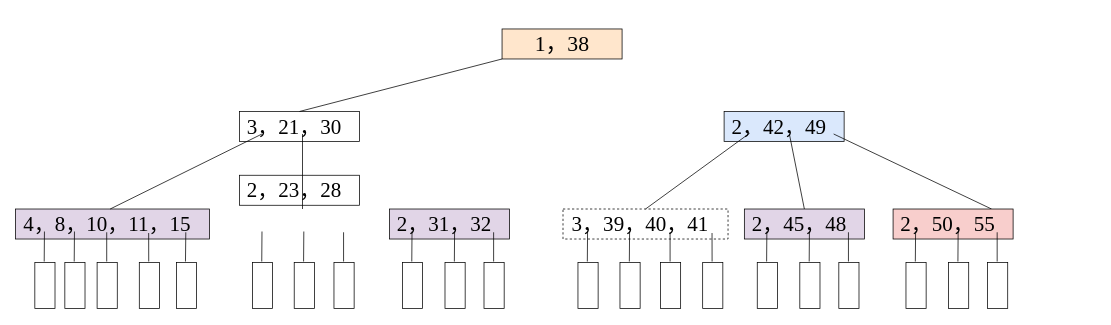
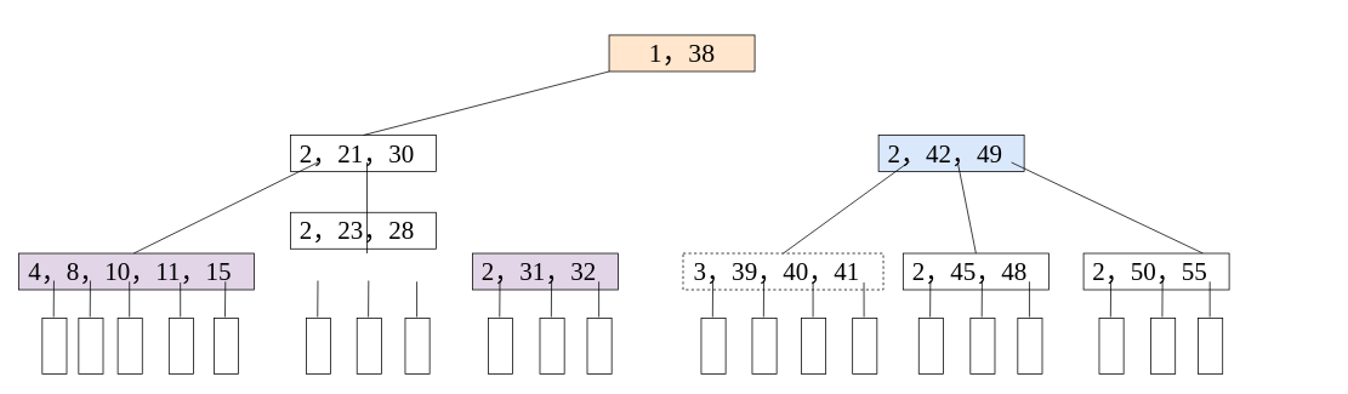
  <mxCell id="0" />
  <mxCell id="1" parent="0" />
  <mxCell id="2" value="" style="group" vertex="1" connectable="0" parent="1"><mxGeometry x="20" y="20" width="1438.75" height="390.505" as="geometry" /></mxCell>
  <mxCell id="3" value="&lt;font style=&quot;font-size: 28px;&quot; face=&quot;Times New Roman&quot;&gt;4，8，10，11，15&amp;nbsp;&amp;nbsp;&lt;/font&gt;" style="rounded=0;whiteSpace=wrap;html=1;align=center;fillColor=#e1d5e7;" vertex="1" parent="2"><mxGeometry y="258" width="258.75" height="40" as="geometry" /></mxCell>
  <mxCell id="4" value="" style="rounded=0;whiteSpace=wrap;html=1;rotation=90;" vertex="1" parent="2"><mxGeometry x="48.75" y="346.44" width="61.25" height="26.88" as="geometry" /></mxCell>
  <mxCell id="5" value="" style="endArrow=none;html=1;rounded=0;" edge="1" parent="2"><mxGeometry width="50" height="50" relative="1" as="geometry"><mxPoint x="78.43" y="328" as="sourcePoint" /><mxPoint x="78.75" y="288" as="targetPoint" /></mxGeometry></mxCell>
  <mxCell id="6" value="" style="rounded=0;whiteSpace=wrap;html=1;rotation=90;" vertex="1" parent="2"><mxGeometry x="8.75" y="346.44" width="61.25" height="26.88" as="geometry" /></mxCell>
  <mxCell id="7" value="" style="endArrow=none;html=1;rounded=0;" edge="1" parent="2"><mxGeometry width="50" height="50" relative="1" as="geometry"><mxPoint x="38.43" y="328" as="sourcePoint" /><mxPoint x="38.75" y="288" as="targetPoint" /></mxGeometry></mxCell>
  <mxCell id="8" value="" style="rounded=0;whiteSpace=wrap;html=1;rotation=90;" vertex="1" parent="2"><mxGeometry x="91.75" y="346.44" width="61.25" height="26.88" as="geometry" /></mxCell>
  <mxCell id="9" value="" style="endArrow=none;html=1;rounded=0;" edge="1" parent="2"><mxGeometry width="50" height="50" relative="1" as="geometry"><mxPoint x="121.75" y="328" as="sourcePoint" /><mxPoint x="121.75" y="289" as="targetPoint" /></mxGeometry></mxCell>
  <mxCell id="10" value="" style="rounded=0;whiteSpace=wrap;html=1;rotation=90;" vertex="1" parent="2"><mxGeometry x="148" y="346.44" width="61.25" height="26.88" as="geometry" /></mxCell>
  <mxCell id="11" value="" style="endArrow=none;html=1;rounded=0;" edge="1" parent="2"><mxGeometry width="50" height="50" relative="1" as="geometry"><mxPoint x="177.75" y="328" as="sourcePoint" /><mxPoint x="177.68" y="290" as="targetPoint" /></mxGeometry></mxCell>
  <mxCell id="12" value="" style="rounded=0;whiteSpace=wrap;html=1;rotation=90;" vertex="1" parent="2"><mxGeometry x="197.5" y="346.44" width="61.25" height="26.88" as="geometry" /></mxCell>
  <mxCell id="13" value="" style="endArrow=none;html=1;rounded=0;" edge="1" parent="2"><mxGeometry width="50" height="50" relative="1" as="geometry"><mxPoint x="226.75" y="328" as="sourcePoint" /><mxPoint x="227.18" y="289" as="targetPoint" /></mxGeometry></mxCell>
  <mxCell id="14" value="&lt;font face=&quot;Times New Roman&quot;&gt;&lt;span style=&quot;font-size: 28px;&quot;&gt;2，23，28&amp;nbsp;&amp;nbsp;&lt;/span&gt;&lt;/font&gt;" style="rounded=0;whiteSpace=wrap;html=1;align=center;" vertex="1" parent="2"><mxGeometry x="298.75" y="213" width="160" height="40" as="geometry" /></mxCell>
  <mxCell id="15" value="" style="rounded=0;whiteSpace=wrap;html=1;rotation=90;" vertex="1" parent="2"><mxGeometry x="354.5" y="346.44" width="61.25" height="26.88" as="geometry" /></mxCell>
  <mxCell id="16" value="" style="endArrow=none;html=1;rounded=0;" edge="1" parent="2"><mxGeometry width="50" height="50" relative="1" as="geometry"><mxPoint x="384.18" y="328" as="sourcePoint" /><mxPoint x="384.5" y="288" as="targetPoint" /></mxGeometry></mxCell>
  <mxCell id="17" value="" style="rounded=0;whiteSpace=wrap;html=1;rotation=90;" vertex="1" parent="2"><mxGeometry x="298.75" y="346.44" width="61.25" height="26.88" as="geometry" /></mxCell>
  <mxCell id="18" value="" style="endArrow=none;html=1;rounded=0;" edge="1" parent="2"><mxGeometry width="50" height="50" relative="1" as="geometry"><mxPoint x="328.43" y="328" as="sourcePoint" /><mxPoint x="328.75" y="288" as="targetPoint" /></mxGeometry></mxCell>
  <mxCell id="19" value="" style="rounded=0;whiteSpace=wrap;html=1;rotation=90;" vertex="1" parent="2"><mxGeometry x="407.5" y="346.44" width="61.25" height="26.88" as="geometry" /></mxCell>
  <mxCell id="20" value="" style="endArrow=none;html=1;rounded=0;" edge="1" parent="2"><mxGeometry width="50" height="50" relative="1" as="geometry"><mxPoint x="437.5" y="328" as="sourcePoint" /><mxPoint x="437.5" y="289" as="targetPoint" /></mxGeometry></mxCell>
  <mxCell id="21" value="&lt;font face=&quot;Times New Roman&quot;&gt;&lt;span style=&quot;font-size: 28px;&quot;&gt;2，31，32&amp;nbsp;&amp;nbsp;&lt;/span&gt;&lt;/font&gt;" style="rounded=0;whiteSpace=wrap;html=1;align=center;fillColor=#e1d5e7;" vertex="1" parent="2"><mxGeometry x="498.75" y="258" width="160" height="40" as="geometry" /></mxCell>
  <mxCell id="22" value="" style="rounded=0;whiteSpace=wrap;html=1;rotation=90;" vertex="1" parent="2"><mxGeometry x="555.5" y="346.44" width="61.25" height="26.88" as="geometry" /></mxCell>
  <mxCell id="23" value="" style="endArrow=none;html=1;rounded=0;" edge="1" parent="2"><mxGeometry width="50" height="50" relative="1" as="geometry"><mxPoint x="585.18" y="328" as="sourcePoint" /><mxPoint x="585.5" y="288" as="targetPoint" /></mxGeometry></mxCell>
  <mxCell id="24" value="" style="rounded=0;whiteSpace=wrap;html=1;rotation=90;" vertex="1" parent="2"><mxGeometry x="498.75" y="346.44" width="61.25" height="26.88" as="geometry" /></mxCell>
  <mxCell id="25" value="" style="endArrow=none;html=1;rounded=0;" edge="1" parent="2"><mxGeometry width="50" height="50" relative="1" as="geometry"><mxPoint x="528.43" y="328" as="sourcePoint" /><mxPoint x="528.75" y="288" as="targetPoint" /></mxGeometry></mxCell>
  <mxCell id="26" value="" style="rounded=0;whiteSpace=wrap;html=1;rotation=90;" vertex="1" parent="2"><mxGeometry x="607.5" y="346.44" width="61.25" height="26.88" as="geometry" /></mxCell>
  <mxCell id="27" value="" style="endArrow=none;html=1;rounded=0;" edge="1" parent="2"><mxGeometry width="50" height="50" relative="1" as="geometry"><mxPoint x="637.5" y="328" as="sourcePoint" /><mxPoint x="637.5" y="289" as="targetPoint" /></mxGeometry></mxCell>
  <mxCell id="28" value="&lt;font face=&quot;Times New Roman&quot;&gt;&lt;span style=&quot;font-size: 28px;&quot;&gt;3，39，40，41&amp;nbsp;&amp;nbsp;&lt;/span&gt;&lt;/font&gt;" style="rounded=0;whiteSpace=wrap;html=1;align=center;dashed=1;" vertex="1" parent="2"><mxGeometry x="730" y="258" width="220" height="40" as="geometry" /></mxCell>
  <mxCell id="29" value="" style="rounded=0;whiteSpace=wrap;html=1;rotation=90;" vertex="1" parent="2"><mxGeometry x="788.75" y="346.44" width="61.25" height="26.88" as="geometry" /></mxCell>
  <mxCell id="30" value="" style="endArrow=none;html=1;rounded=0;" edge="1" parent="2"><mxGeometry width="50" height="50" relative="1" as="geometry"><mxPoint x="818.43" y="328" as="sourcePoint" /><mxPoint x="818.75" y="288" as="targetPoint" /></mxGeometry></mxCell>
  <mxCell id="31" value="" style="rounded=0;whiteSpace=wrap;html=1;rotation=90;" vertex="1" parent="2"><mxGeometry x="732.75" y="346.44" width="61.25" height="26.88" as="geometry" /></mxCell>
  <mxCell id="32" value="" style="endArrow=none;html=1;rounded=0;" edge="1" parent="2"><mxGeometry width="50" height="50" relative="1" as="geometry"><mxPoint x="762.43" y="328" as="sourcePoint" /><mxPoint x="762.75" y="288" as="targetPoint" /></mxGeometry></mxCell>
  <mxCell id="33" value="" style="rounded=0;whiteSpace=wrap;html=1;rotation=90;" vertex="1" parent="2"><mxGeometry x="842.75" y="346.44" width="61.25" height="26.88" as="geometry" /></mxCell>
  <mxCell id="34" value="" style="endArrow=none;html=1;rounded=0;" edge="1" parent="2"><mxGeometry width="50" height="50" relative="1" as="geometry"><mxPoint x="872.75" y="328" as="sourcePoint" /><mxPoint x="872.75" y="289" as="targetPoint" /></mxGeometry></mxCell>
  <mxCell id="35" value="" style="rounded=0;whiteSpace=wrap;html=1;rotation=90;" vertex="1" parent="2"><mxGeometry x="899" y="346.44" width="61.25" height="26.88" as="geometry" /></mxCell>
  <mxCell id="36" value="" style="endArrow=none;html=1;rounded=0;" edge="1" parent="2"><mxGeometry width="50" height="50" relative="1" as="geometry"><mxPoint x="928.75" y="328" as="sourcePoint" /><mxPoint x="928.68" y="290" as="targetPoint" /></mxGeometry></mxCell>
- <mxCell id="37" value="&lt;font face=&quot;Times New Roman&quot;&gt;&lt;span style=&quot;font-size: 28px;&quot;&gt;3，21，30&amp;nbsp;&amp;nbsp;&lt;/span&gt;&lt;/font&gt;" style="rounded=0;whiteSpace=wrap;html=1;align=center;" vertex="1" parent="2"><mxGeometry x="298.75" y="128" width="160" height="40" as="geometry" /></mxCell>
+ <mxCell id="37" value="&lt;font face=&quot;Times New Roman&quot;&gt;&lt;span style=&quot;font-size: 28px;&quot;&gt;2，21，30&amp;nbsp;&amp;nbsp;&lt;/span&gt;&lt;/font&gt;" style="rounded=0;whiteSpace=wrap;html=1;align=center;" vertex="1" parent="2"><mxGeometry x="298.75" y="128" width="160" height="40" as="geometry" /></mxCell>
  <mxCell id="38" value="&lt;font face=&quot;Times New Roman&quot;&gt;&lt;span style=&quot;font-size: 28px;&quot;&gt;2，42，49&amp;nbsp;&amp;nbsp;&lt;/span&gt;&lt;/font&gt;" style="rounded=0;whiteSpace=wrap;html=1;align=center;fillColor=#dae8fc;" vertex="1" parent="2"><mxGeometry x="944.75" y="128" width="160" height="40" as="geometry" /></mxCell>
  <mxCell id="39" value="" style="endArrow=none;html=1;rounded=0;exitX=0.5;exitY=0;exitDx=0;exitDy=0;" edge="1" parent="2"><mxGeometry width="50" height="50" relative="1" as="geometry"><mxPoint x="126.375" y="258" as="sourcePoint" /><mxPoint x="328.75" y="158" as="targetPoint" /></mxGeometry></mxCell>
  <mxCell id="40" value="" style="endArrow=none;html=1;rounded=0;exitX=0.5;exitY=0;exitDx=0;exitDy=0;" edge="1" parent="2"><mxGeometry width="50" height="50" relative="1" as="geometry"><mxPoint x="382.75" y="258" as="sourcePoint" /><mxPoint x="382.75" y="158" as="targetPoint" /></mxGeometry></mxCell>
  <mxCell id="41" value="" style="endArrow=none;html=1;rounded=0;exitX=0.5;exitY=0;exitDx=0;exitDy=0;" edge="1" source="47" parent="2"><mxGeometry width="50" height="50" relative="1" as="geometry"><mxPoint x="1103.75" y="258.0" as="sourcePoint" /><mxPoint x="1031.75" y="158" as="targetPoint" /></mxGeometry></mxCell>
  <mxCell id="42" value="" style="endArrow=none;html=1;rounded=0;exitX=0.5;exitY=0;exitDx=0;exitDy=0;" edge="1" source="28" parent="2"><mxGeometry width="50" height="50" relative="1" as="geometry"><mxPoint x="804.6" y="256.72" as="sourcePoint" /><mxPoint x="978.75" y="157" as="targetPoint" /></mxGeometry></mxCell>
  <mxCell id="43" value="" style="endArrow=none;html=1;rounded=0;exitX=0.5;exitY=0;exitDx=0;exitDy=0;" edge="1" parent="2"><mxGeometry width="50" height="50" relative="1" as="geometry"><mxPoint x="1301.25" y="258.0" as="sourcePoint" /><mxPoint x="1090.75" y="158" as="targetPoint" /></mxGeometry></mxCell>
  <mxCell id="44" value="&lt;font face=&quot;Times New Roman&quot;&gt;&lt;span style=&quot;font-size: 29px;&quot;&gt;1，38&lt;/span&gt;&lt;/font&gt;" style="rounded=0;whiteSpace=wrap;html=1;align=center;fillColor=#ffe6cc;" vertex="1" parent="2"><mxGeometry x="648.75" y="18" width="160" height="40" as="geometry" /></mxCell>
  <mxCell id="45" value="" style="endArrow=none;html=1;rounded=0;exitX=0.5;exitY=0;exitDx=0;exitDy=0;" edge="1" source="37" parent="2"><mxGeometry width="50" height="50" relative="1" as="geometry"><mxPoint x="871.75" y="268" as="sourcePoint" /><mxPoint x="648.75" y="58" as="targetPoint" /></mxGeometry></mxCell>
  <mxCell id="46" value="" style="group;rotation=90;" vertex="1" connectable="0" parent="2"><mxGeometry x="971.75" y="258" width="160" height="132.505" as="geometry" /></mxCell>
- <mxCell id="47" value="&lt;font face=&quot;Times New Roman&quot;&gt;&lt;span style=&quot;font-size: 28px;&quot;&gt;2，45，48&amp;nbsp;&amp;nbsp;&lt;/span&gt;&lt;/font&gt;" style="rounded=0;whiteSpace=wrap;html=1;align=center;fillColor=#e1d5e7;" vertex="1" parent="46"><mxGeometry width="160" height="40" as="geometry" /></mxCell>
+ <mxCell id="47" value="&lt;font face=&quot;Times New Roman&quot;&gt;&lt;span style=&quot;font-size: 28px;&quot;&gt;2，45，48&amp;nbsp;&amp;nbsp;&lt;/span&gt;&lt;/font&gt;" style="rounded=0;whiteSpace=wrap;html=1;align=center;" vertex="1" parent="46"><mxGeometry width="160" height="40" as="geometry" /></mxCell>
  <mxCell id="48" value="" style="rounded=0;whiteSpace=wrap;html=1;rotation=90;" vertex="1" parent="46"><mxGeometry x="56.75" y="88.44" width="61.25" height="26.88" as="geometry" /></mxCell>
  <mxCell id="49" value="" style="endArrow=none;html=1;rounded=0;" edge="1" parent="46"><mxGeometry width="50" height="50" relative="1" as="geometry"><mxPoint x="86.43" y="70" as="sourcePoint" /><mxPoint x="86.75" y="30" as="targetPoint" /></mxGeometry></mxCell>
  <mxCell id="50" value="" style="rounded=0;whiteSpace=wrap;html=1;rotation=90;" vertex="1" parent="46"><mxGeometry y="88.44" width="61.25" height="26.88" as="geometry" /></mxCell>
  <mxCell id="51" value="" style="endArrow=none;html=1;rounded=0;" edge="1" parent="46"><mxGeometry width="50" height="50" relative="1" as="geometry"><mxPoint x="29.68" y="70" as="sourcePoint" /><mxPoint x="30" y="30" as="targetPoint" /></mxGeometry></mxCell>
  <mxCell id="52" value="" style="rounded=0;whiteSpace=wrap;html=1;rotation=90;" vertex="1" parent="46"><mxGeometry x="108.75" y="88.44" width="61.25" height="26.88" as="geometry" /></mxCell>
  <mxCell id="53" value="" style="endArrow=none;html=1;rounded=0;" edge="1" parent="46"><mxGeometry width="50" height="50" relative="1" as="geometry"><mxPoint x="138.75" y="70" as="sourcePoint" /><mxPoint x="138.75" y="31" as="targetPoint" /></mxGeometry></mxCell>
  <mxCell id="54" value="" style="group;rotation=90;" vertex="1" connectable="0" parent="2"><mxGeometry x="1170" y="258" width="160" height="132.505" as="geometry" /></mxCell>
- <mxCell id="55" value="&lt;font face=&quot;Times New Roman&quot;&gt;&lt;span style=&quot;font-size: 28px;&quot;&gt;2，50，55&amp;nbsp;&amp;nbsp;&lt;/span&gt;&lt;/font&gt;" style="rounded=0;whiteSpace=wrap;html=1;align=center;fillColor=#f8cecc;" vertex="1" parent="54"><mxGeometry width="160" height="40" as="geometry" /></mxCell>
+ <mxCell id="55" value="&lt;font face=&quot;Times New Roman&quot;&gt;&lt;span style=&quot;font-size: 28px;&quot;&gt;2，50，55&amp;nbsp;&amp;nbsp;&lt;/span&gt;&lt;/font&gt;" style="rounded=0;whiteSpace=wrap;html=1;align=center;" vertex="1" parent="54"><mxGeometry width="160" height="40" as="geometry" /></mxCell>
  <mxCell id="56" value="" style="rounded=0;whiteSpace=wrap;html=1;rotation=90;" vertex="1" parent="54"><mxGeometry x="56.75" y="88.44" width="61.25" height="26.88" as="geometry" /></mxCell>
  <mxCell id="57" value="" style="endArrow=none;html=1;rounded=0;" edge="1" parent="54"><mxGeometry width="50" height="50" relative="1" as="geometry"><mxPoint x="86.43" y="70" as="sourcePoint" /><mxPoint x="86.75" y="30" as="targetPoint" /></mxGeometry></mxCell>
  <mxCell id="58" value="" style="rounded=0;whiteSpace=wrap;html=1;rotation=90;" vertex="1" parent="54"><mxGeometry y="88.44" width="61.25" height="26.88" as="geometry" /></mxCell>
  <mxCell id="59" value="" style="endArrow=none;html=1;rounded=0;" edge="1" parent="54"><mxGeometry width="50" height="50" relative="1" as="geometry"><mxPoint x="29.68" y="70" as="sourcePoint" /><mxPoint x="30" y="30" as="targetPoint" /></mxGeometry></mxCell>
  <mxCell id="60" value="" style="rounded=0;whiteSpace=wrap;html=1;rotation=90;" vertex="1" parent="54"><mxGeometry x="108.75" y="88.44" width="61.25" height="26.88" as="geometry" /></mxCell>
  <mxCell id="61" value="" style="endArrow=none;html=1;rounded=0;" edge="1" parent="54"><mxGeometry width="50" height="50" relative="1" as="geometry"><mxPoint x="138.75" y="70" as="sourcePoint" /><mxPoint x="138.75" y="31" as="targetPoint" /></mxGeometry></mxCell>
